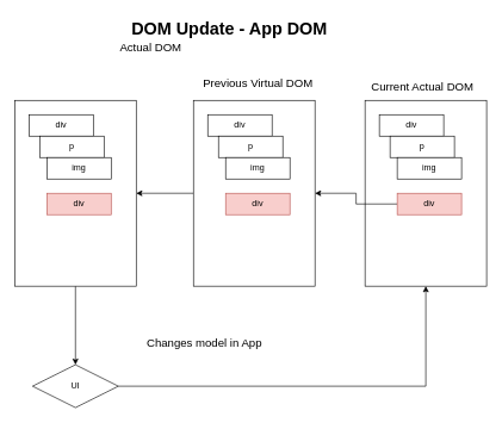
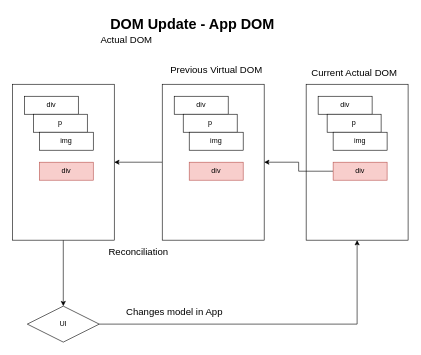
  <mxCell id="0" />
  <mxCell id="1" parent="0" />
  <mxCell id="2" value="" style="edgeStyle=orthogonalEdgeStyle;rounded=0;orthogonalLoop=1;jettySize=auto;html=1;" edge="1" parent="1" source="3" target="9"><mxGeometry relative="1" as="geometry" /></mxCell>
  <mxCell id="3" value="" style="rounded=0;whiteSpace=wrap;html=1;" vertex="1" parent="1"><mxGeometry x="20" y="140" width="170" height="260" as="geometry" /></mxCell>
  <mxCell id="4" value="Actual DOM" style="text;html=1;align=center;verticalAlign=middle;resizable=0;points=[];autosize=1;strokeColor=none;fillColor=none;fontSize=16;" vertex="1" parent="1"><mxGeometry x="160" y="55" width="100" height="20" as="geometry" /></mxCell>
  <mxCell id="5" value="div" style="rounded=0;whiteSpace=wrap;html=1;" vertex="1" parent="1"><mxGeometry x="40" y="160" width="90" height="30" as="geometry" /></mxCell>
  <mxCell id="6" value="p&lt;span style=&quot;color: rgba(0 , 0 , 0 , 0) ; font-family: monospace ; font-size: 0px&quot;&gt;%3CmxGraphModel%3E%3Croot%3E%3CmxCell%20id%3D%220%22%2F%3E%3CmxCell%20id%3D%221%22%20parent%3D%220%22%2F%3E%3CmxCell%20id%3D%222%22%20value%3D%22div%22%20style%3D%22rounded%3D0%3BwhiteSpace%3Dwrap%3Bhtml%3D1%3B%22%20vertex%3D%221%22%20parent%3D%221%22%3E%3CmxGeometry%20x%3D%22150%22%20y%3D%22180%22%20width%3D%2290%22%20height%3D%2230%22%20as%3D%22geometry%22%2F%3E%3C%2FmxCell%3E%3C%2Froot%3E%3C%2FmxGraphModel%3E&lt;/span&gt;" style="rounded=0;whiteSpace=wrap;html=1;" vertex="1" parent="1"><mxGeometry x="55" y="190" width="90" height="30" as="geometry" /></mxCell>
  <mxCell id="7" value="img" style="rounded=0;whiteSpace=wrap;html=1;" vertex="1" parent="1"><mxGeometry x="65" y="220" width="90" height="30" as="geometry" /></mxCell>
  <mxCell id="8" style="edgeStyle=orthogonalEdgeStyle;rounded=0;orthogonalLoop=1;jettySize=auto;html=1;exitX=1;exitY=0.5;exitDx=0;exitDy=0;entryX=0.5;entryY=1;entryDx=0;entryDy=0;fontSize=16;" edge="1" parent="1" source="9" target="16"><mxGeometry relative="1" as="geometry" /></mxCell>
  <mxCell id="9" value="UI" style="rhombus;whiteSpace=wrap;html=1;" vertex="1" parent="1"><mxGeometry x="45" y="510" width="120" height="60" as="geometry" /></mxCell>
  <mxCell id="10" style="edgeStyle=orthogonalEdgeStyle;rounded=0;orthogonalLoop=1;jettySize=auto;html=1;exitX=0;exitY=0.5;exitDx=0;exitDy=0;entryX=1;entryY=0.5;entryDx=0;entryDy=0;fontSize=16;" edge="1" parent="1" source="11" target="3"><mxGeometry relative="1" as="geometry" /></mxCell>
  <mxCell id="11" value="" style="rounded=0;whiteSpace=wrap;html=1;" vertex="1" parent="1"><mxGeometry x="270" y="140" width="170" height="260" as="geometry" /></mxCell>
  <mxCell id="12" value="Previous Virtual DOM" style="text;html=1;align=center;verticalAlign=middle;resizable=0;points=[];autosize=1;strokeColor=none;fillColor=none;fontSize=16;" vertex="1" parent="1"><mxGeometry x="275" y="105" width="170" height="20" as="geometry" /></mxCell>
  <mxCell id="13" value="div" style="rounded=0;whiteSpace=wrap;html=1;" vertex="1" parent="1"><mxGeometry x="290" y="160" width="90" height="30" as="geometry" /></mxCell>
  <mxCell id="14" value="p&lt;span style=&quot;color: rgba(0 , 0 , 0 , 0) ; font-family: monospace ; font-size: 0px&quot;&gt;%3CmxGraphModel%3E%3Croot%3E%3CmxCell%20id%3D%220%22%2F%3E%3CmxCell%20id%3D%221%22%20parent%3D%220%22%2F%3E%3CmxCell%20id%3D%222%22%20value%3D%22div%22%20style%3D%22rounded%3D0%3BwhiteSpace%3Dwrap%3Bhtml%3D1%3B%22%20vertex%3D%221%22%20parent%3D%221%22%3E%3CmxGeometry%20x%3D%22150%22%20y%3D%22180%22%20width%3D%2290%22%20height%3D%2230%22%20as%3D%22geometry%22%2F%3E%3C%2FmxCell%3E%3C%2Froot%3E%3C%2FmxGraphModel%3E&lt;/span&gt;" style="rounded=0;whiteSpace=wrap;html=1;" vertex="1" parent="1"><mxGeometry x="305" y="190" width="90" height="30" as="geometry" /></mxCell>
  <mxCell id="15" value="img" style="rounded=0;whiteSpace=wrap;html=1;" vertex="1" parent="1"><mxGeometry x="315" y="220" width="90" height="30" as="geometry" /></mxCell>
  <mxCell id="16" value="" style="rounded=0;whiteSpace=wrap;html=1;" vertex="1" parent="1"><mxGeometry x="510" y="140" width="170" height="260" as="geometry" /></mxCell>
  <mxCell id="17" value="Current Actual DOM" style="text;html=1;align=center;verticalAlign=middle;resizable=0;points=[];autosize=1;strokeColor=none;fillColor=none;fontSize=16;" vertex="1" parent="1"><mxGeometry x="510" y="110" width="160" height="20" as="geometry" /></mxCell>
  <mxCell id="18" value="div" style="rounded=0;whiteSpace=wrap;html=1;" vertex="1" parent="1"><mxGeometry x="530" y="160" width="90" height="30" as="geometry" /></mxCell>
  <mxCell id="19" value="p&lt;span style=&quot;color: rgba(0 , 0 , 0 , 0) ; font-family: monospace ; font-size: 0px&quot;&gt;%3CmxGraphModel%3E%3Croot%3E%3CmxCell%20id%3D%220%22%2F%3E%3CmxCell%20id%3D%221%22%20parent%3D%220%22%2F%3E%3CmxCell%20id%3D%222%22%20value%3D%22div%22%20style%3D%22rounded%3D0%3BwhiteSpace%3Dwrap%3Bhtml%3D1%3B%22%20vertex%3D%221%22%20parent%3D%221%22%3E%3CmxGeometry%20x%3D%22150%22%20y%3D%22180%22%20width%3D%2290%22%20height%3D%2230%22%20as%3D%22geometry%22%2F%3E%3C%2FmxCell%3E%3C%2Froot%3E%3C%2FmxGraphModel%3E&lt;/span&gt;" style="rounded=0;whiteSpace=wrap;html=1;" vertex="1" parent="1"><mxGeometry x="545" y="190" width="90" height="30" as="geometry" /></mxCell>
  <mxCell id="20" value="img" style="rounded=0;whiteSpace=wrap;html=1;" vertex="1" parent="1"><mxGeometry x="555" y="220" width="90" height="30" as="geometry" /></mxCell>
- <mxCell id="21" value="Changes model in App" style="text;html=1;align=center;verticalAlign=middle;resizable=0;points=[];autosize=1;strokeColor=none;fillColor=none;fontSize=16;" vertex="1" parent="1"><mxGeometry x="195" y="470" width="180" height="20" as="geometry" /></mxCell>
+ <mxCell id="21" value="Changes model in App" style="text;html=1;align=center;verticalAlign=middle;resizable=0;points=[];autosize=1;strokeColor=none;fillColor=none;fontSize=16;" vertex="1" parent="1"><mxGeometry x="200" y="510" width="180" height="20" as="geometry" /></mxCell>
  <mxCell id="22" style="edgeStyle=orthogonalEdgeStyle;rounded=0;orthogonalLoop=1;jettySize=auto;html=1;exitX=0;exitY=0.5;exitDx=0;exitDy=0;fontSize=16;" edge="1" parent="1" source="23" target="11"><mxGeometry relative="1" as="geometry" /></mxCell>
  <mxCell id="23" value="div" style="rounded=0;whiteSpace=wrap;html=1;fillColor=#f8cecc;strokeColor=#b85450;" vertex="1" parent="1"><mxGeometry x="555" y="270" width="90" height="30" as="geometry" /></mxCell>
  <mxCell id="24" value="div" style="rounded=0;whiteSpace=wrap;html=1;fillColor=#f8cecc;strokeColor=#b85450;" vertex="1" parent="1"><mxGeometry x="315" y="270" width="90" height="30" as="geometry" /></mxCell>
  <mxCell id="25" value="div" style="rounded=0;whiteSpace=wrap;html=1;fillColor=#f8cecc;strokeColor=#b85450;" vertex="1" parent="1"><mxGeometry x="65" y="270" width="90" height="30" as="geometry" /></mxCell>
+ <mxCell id="26" value="Reconciliation" style="text;html=1;align=center;verticalAlign=middle;resizable=0;points=[];autosize=1;strokeColor=none;fillColor=none;fontSize=16;" vertex="1" parent="1"><mxGeometry x="170" y="410" width="120" height="20" as="geometry" /></mxCell>
  <mxCell id="27" value="DOM Update - App DOM" style="text;strokeColor=none;fillColor=none;html=1;fontSize=24;fontStyle=1;verticalAlign=middle;align=center;" vertex="1" parent="1"><mxGeometry x="270" y="20" width="100" height="40" as="geometry" /></mxCell>
